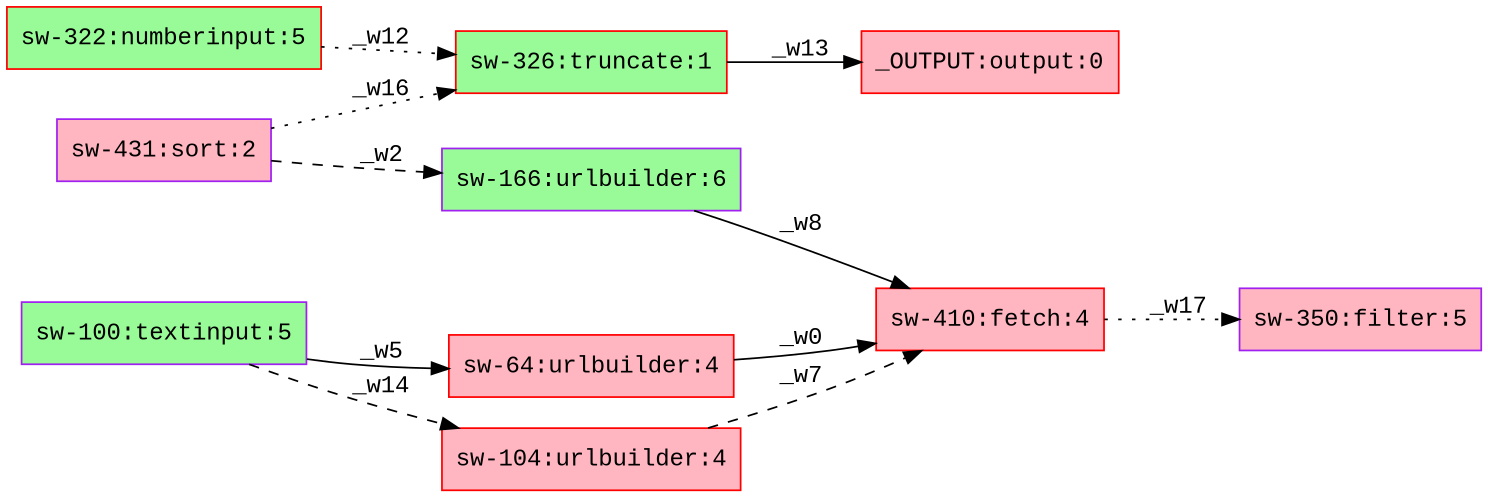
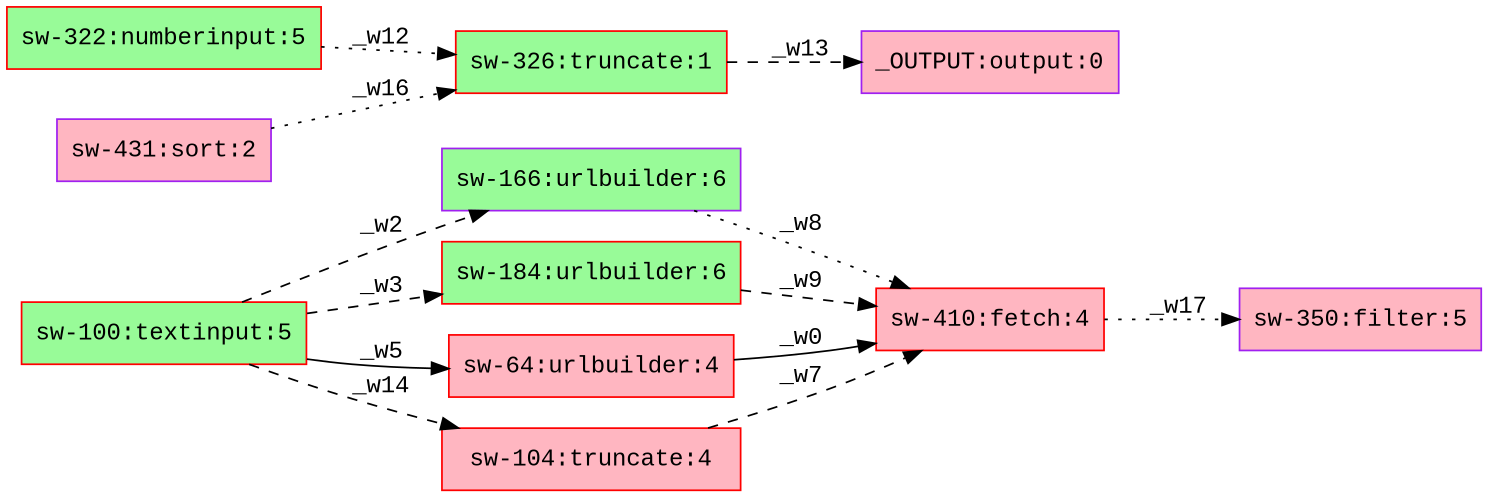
  digraph {
    fontname="Liberation Mono"
    rankdir=LR
    node [color=red fillcolor=lightpink fontname="Liberation Mono" shape=box style=filled]
    edge [fontname="Liberation Mono" style=dashed]
-   n1 [label="_OUTPUT:output:0"]
+   n1 [color=purple label="_OUTPUT:output:0"]
    n2 [label="sw-64:urlbuilder:4"]
    n3 [label="sw-410:fetch:4"]
    n4 [color=purple label="sw-350:filter:5"]
-   n5 [label="sw-104:urlbuilder:4"]
+   n5 [label="sw-104:truncate:4"]
    n6 [fillcolor=palegreen label="sw-326:truncate:1"]
    n7 [color=purple label="sw-431:sort:2"]
-   n8 [color=purple fillcolor=palegreen label="sw-100:textinput:5"]
+   n8 [fillcolor=palegreen label="sw-100:textinput:5"]
+   n9 [fillcolor=palegreen label="sw-184:urlbuilder:6"]
    n10 [color=purple fillcolor=palegreen label="sw-166:urlbuilder:6"]
    n11 [fillcolor=palegreen label="sw-322:numberinput:5"]
    n2 -> n3 [label=_w0 style=solid]
    n3 -> n4 [label=_w17 style=dotted]
    n5 -> n3 [label=_w7]
-   n6 -> n1 [label=_w13 style=solid]
+   n6 -> n1 [label=_w13]
    n7 -> n6 [label=_w16 style=dotted]
    n8 -> n2 [label=_w5 style=solid]
    n8 -> n5 [label=_w14]
-   n7 -> n10 [label=_w2]
-   n10 -> n3 [label=_w8 style=solid]
+   n8 -> n9 [label=_w3]
+   n8 -> n10 [label=_w2]
+   n9 -> n3 [label=_w9]
+   n10 -> n3 [label=_w8 style=dotted]
    n11 -> n6 [label=_w12 style=dotted]
  }
